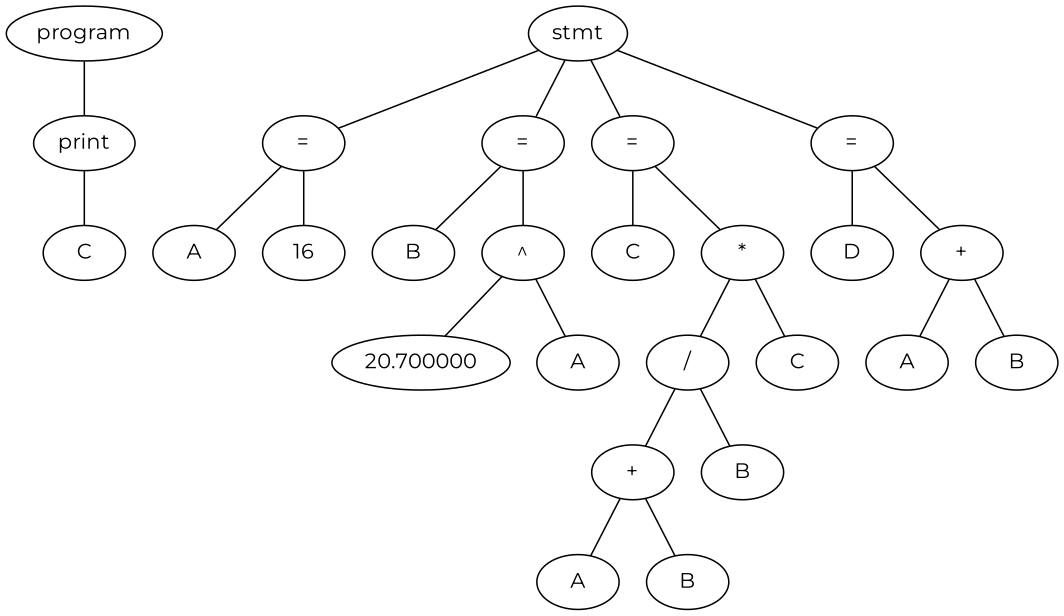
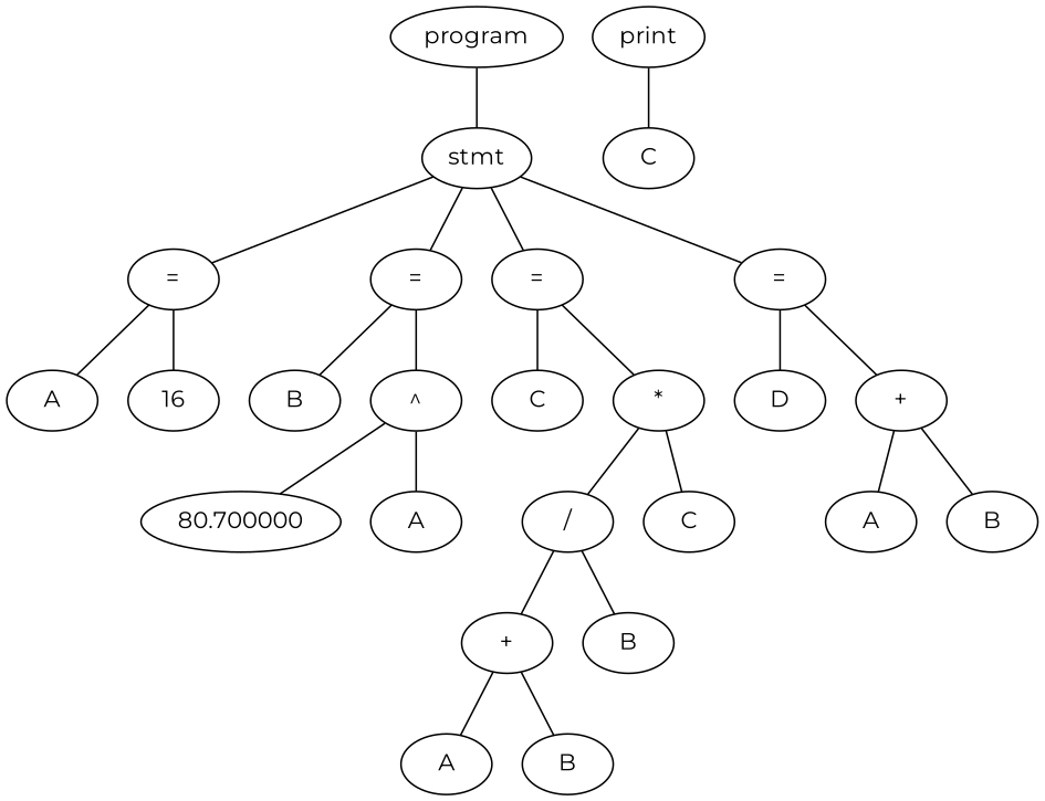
  graph {
    fontname=Montserrat
    node [fontname=Montserrat]
    edge [fontname=Montserrat]
    n1 [label=program]
    n2 [label=stmt]
    n3 [label="="]
    n4 [label="="]
    n5 [label="="]
    n6 [label="="]
    n7 [label=A]
    n8 [label=16]
    n9 [label=B]
    n10 [label="^"]
    n11 [label=C]
    n12 [label="*"]
    n13 [label=D]
    n14 [label="+"]
    n15 [label=print]
    n16 [label=C]
-   n17 [label=20.700000]
+   n17 [label=80.700000]
    n18 [label=A]
    n19 [label="/"]
    n20 [label=C]
    n21 [label="+"]
    n22 [label=B]
    n23 [label=A]
    n24 [label=B]
    n25 [label=A]
    n26 [label=B]
-   n1 -- n15
+   n1 -- n2
    n2 -- n3
    n2 -- n4
    n2 -- n5
    n2 -- n6
    n3 -- n7
    n3 -- n8
    n4 -- n9
    n4 -- n10
    n5 -- n11
    n5 -- n12
    n6 -- n13
    n6 -- n14
    n10 -- n17
    n10 -- n18
    n12 -- n19
    n12 -- n20
    n14 -- n25
    n14 -- n26
    n15 -- n16
    n19 -- n21
    n19 -- n22
    n21 -- n23
    n21 -- n24
  }
